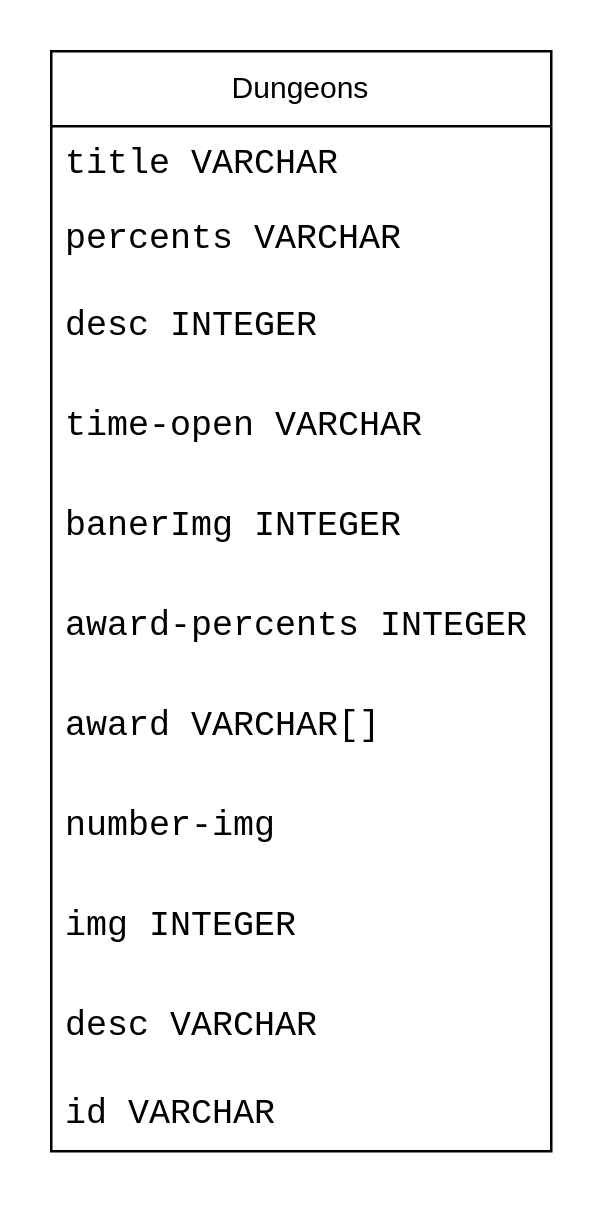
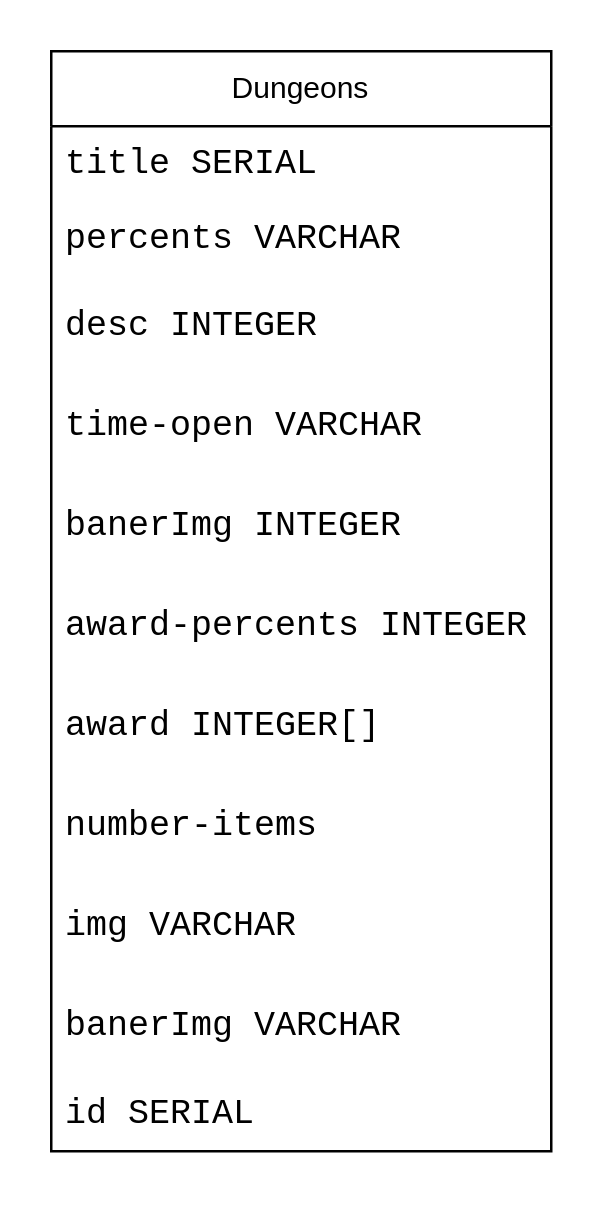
  <mxCell id="0" />
  <mxCell id="1" parent="0" />
  <mxCell id="2" value="Dungeons" style="swimlane;fontStyle=0;childLayout=stackLayout;horizontal=1;startSize=30;horizontalStack=0;resizeParent=1;resizeParentMax=0;resizeLast=0;collapsible=1;marginBottom=0;whiteSpace=wrap;html=1;" vertex="1" parent="1"><mxGeometry x="20" y="20" width="200" height="440" as="geometry" /></mxCell>
- <mxCell id="3" value="&lt;div style=&quot;font-family: &amp;quot;Fira Code&amp;quot;, Consolas, &amp;quot;Courier New&amp;quot;, monospace, Consolas, &amp;quot;Courier New&amp;quot;, monospace; font-size: 14px; line-height: 19px; white-space: pre;&quot;&gt;title VARCHAR&lt;/div&gt;" style="text;strokeColor=none;fillColor=none;align=left;verticalAlign=middle;spacingLeft=4;spacingRight=4;overflow=hidden;points=[[0,0.5],[1,0.5]];portConstraint=eastwest;rotatable=0;whiteSpace=wrap;html=1;glass=0;fontColor=default;labelBackgroundColor=none;labelBorderColor=none;textShadow=0;" vertex="1" parent="2"><mxGeometry y="30" width="200" height="30" as="geometry" /></mxCell>
+ <mxCell id="3" value="&lt;div style=&quot;font-family: &amp;quot;Fira Code&amp;quot;, Consolas, &amp;quot;Courier New&amp;quot;, monospace, Consolas, &amp;quot;Courier New&amp;quot;, monospace; font-size: 14px; line-height: 19px; white-space: pre;&quot;&gt;title SERIAL&lt;/div&gt;" style="text;strokeColor=none;fillColor=none;align=left;verticalAlign=middle;spacingLeft=4;spacingRight=4;overflow=hidden;points=[[0,0.5],[1,0.5]];portConstraint=eastwest;rotatable=0;whiteSpace=wrap;html=1;glass=0;fontColor=default;labelBackgroundColor=none;labelBorderColor=none;textShadow=0;" vertex="1" parent="2"><mxGeometry y="30" width="200" height="30" as="geometry" /></mxCell>
  <mxCell id="4" value="&lt;div style=&quot;font-family: &amp;quot;Fira Code&amp;quot;, Consolas, &amp;quot;Courier New&amp;quot;, monospace, Consolas, &amp;quot;Courier New&amp;quot;, monospace; font-size: 14px; line-height: 19px; white-space: pre;&quot;&gt;&lt;span style=&quot;&quot;&gt;percents VARCHAR&lt;/span&gt;&lt;/div&gt;" style="text;strokeColor=none;fillColor=none;align=left;verticalAlign=middle;spacingLeft=4;spacingRight=4;overflow=hidden;points=[[0,0.5],[1,0.5]];portConstraint=eastwest;rotatable=0;whiteSpace=wrap;html=1;glass=0;fontColor=default;labelBackgroundColor=none;labelBorderColor=none;textShadow=0;" vertex="1" parent="2"><mxGeometry y="60" width="200" height="30" as="geometry" /></mxCell>
  <mxCell id="5" value="&lt;div style=&quot;font-family: &amp;quot;Fira Code&amp;quot;, Consolas, &amp;quot;Courier New&amp;quot;, monospace, Consolas, &amp;quot;Courier New&amp;quot;, monospace; font-size: 14px; line-height: 19px; white-space: pre;&quot;&gt;&lt;span style=&quot;&quot;&gt;desc INTEGER&lt;/span&gt;&lt;/div&gt;" style="text;strokeColor=none;fillColor=none;align=left;verticalAlign=middle;spacingLeft=4;spacingRight=4;overflow=hidden;points=[[0,0.5],[1,0.5]];portConstraint=eastwest;rotatable=0;whiteSpace=wrap;html=1;labelBorderColor=none;textShadow=0;labelBackgroundColor=none;fontColor=default;" vertex="1" parent="2"><mxGeometry y="90" width="200" height="40" as="geometry" /></mxCell>
  <mxCell id="6" value="&lt;div style=&quot;font-family: &amp;quot;Fira Code&amp;quot;, Consolas, &amp;quot;Courier New&amp;quot;, monospace, Consolas, &amp;quot;Courier New&amp;quot;, monospace; font-size: 14px; line-height: 19px; white-space: pre;&quot;&gt;&lt;div style=&quot;line-height: 19px;&quot;&gt;&lt;span style=&quot;&quot;&gt;time-open VARCHAR&lt;/span&gt;&lt;/div&gt;&lt;/div&gt;" style="text;strokeColor=none;fillColor=none;align=left;verticalAlign=middle;spacingLeft=4;spacingRight=4;overflow=hidden;points=[[0,0.5],[1,0.5]];portConstraint=eastwest;rotatable=0;whiteSpace=wrap;html=1;labelBorderColor=none;textShadow=0;labelBackgroundColor=none;fontColor=default;" vertex="1" parent="2"><mxGeometry y="130" width="200" height="40" as="geometry" /></mxCell>
  <mxCell id="7" value="&lt;div style=&quot;font-family: &amp;quot;Fira Code&amp;quot;, Consolas, &amp;quot;Courier New&amp;quot;, monospace, Consolas, &amp;quot;Courier New&amp;quot;, monospace; font-size: 14px; line-height: 19px; white-space: pre;&quot;&gt;&lt;div style=&quot;line-height: 19px;&quot;&gt;banerImg INTEGER&lt;/div&gt;&lt;/div&gt;" style="text;strokeColor=none;fillColor=none;align=left;verticalAlign=middle;spacingLeft=4;spacingRight=4;overflow=hidden;points=[[0,0.5],[1,0.5]];portConstraint=eastwest;rotatable=0;whiteSpace=wrap;html=1;labelBorderColor=none;textShadow=0;labelBackgroundColor=none;fontColor=default;" vertex="1" parent="2"><mxGeometry y="170" width="200" height="40" as="geometry" /></mxCell>
  <mxCell id="8" value="&lt;div style=&quot;font-family: &amp;quot;Fira Code&amp;quot;, Consolas, &amp;quot;Courier New&amp;quot;, monospace, Consolas, &amp;quot;Courier New&amp;quot;, monospace; font-size: 14px; line-height: 19px; white-space: pre;&quot;&gt;&lt;div style=&quot;line-height: 19px;&quot;&gt;award&lt;span style=&quot;&quot;&gt;-&lt;/span&gt;percents INTEGER&lt;/div&gt;&lt;/div&gt;" style="text;strokeColor=none;fillColor=none;align=left;verticalAlign=middle;spacingLeft=4;spacingRight=4;overflow=hidden;points=[[0,0.5],[1,0.5]];portConstraint=eastwest;rotatable=0;whiteSpace=wrap;html=1;labelBorderColor=none;textShadow=0;labelBackgroundColor=none;fontColor=default;" vertex="1" parent="2"><mxGeometry y="210" width="200" height="40" as="geometry" /></mxCell>
- <mxCell id="9" value="&lt;div style=&quot;font-family: &amp;quot;Fira Code&amp;quot;, Consolas, &amp;quot;Courier New&amp;quot;, monospace, Consolas, &amp;quot;Courier New&amp;quot;, monospace; font-size: 14px; line-height: 19px; white-space: pre;&quot;&gt;&lt;div style=&quot;line-height: 19px;&quot;&gt;award VARCHAR[]&lt;/div&gt;&lt;/div&gt;" style="text;strokeColor=none;fillColor=none;align=left;verticalAlign=middle;spacingLeft=4;spacingRight=4;overflow=hidden;points=[[0,0.5],[1,0.5]];portConstraint=eastwest;rotatable=0;whiteSpace=wrap;html=1;labelBorderColor=none;textShadow=0;labelBackgroundColor=none;fontColor=default;" vertex="1" parent="2"><mxGeometry y="250" width="200" height="40" as="geometry" /></mxCell>
- <mxCell id="10" value="&lt;div style=&quot;font-family: &amp;quot;Fira Code&amp;quot;, Consolas, &amp;quot;Courier New&amp;quot;, monospace, Consolas, &amp;quot;Courier New&amp;quot;, monospace; font-size: 14px; line-height: 19px; white-space: pre;&quot;&gt;&lt;div style=&quot;line-height: 19px;&quot;&gt;&lt;div style=&quot;line-height: 19px;&quot;&gt;&lt;span style=&quot;&quot;&gt;number-&lt;/span&gt;img&lt;/div&gt;&lt;/div&gt;&lt;/div&gt;" style="text;strokeColor=none;fillColor=none;align=left;verticalAlign=middle;spacingLeft=4;spacingRight=4;overflow=hidden;points=[[0,0.5],[1,0.5]];portConstraint=eastwest;rotatable=0;whiteSpace=wrap;html=1;labelBorderColor=none;textShadow=0;labelBackgroundColor=none;fontColor=default;" vertex="1" parent="2"><mxGeometry y="290" width="200" height="40" as="geometry" /></mxCell>
- <mxCell id="11" value="&lt;div style=&quot;font-family: &amp;quot;Fira Code&amp;quot;, Consolas, &amp;quot;Courier New&amp;quot;, monospace, Consolas, &amp;quot;Courier New&amp;quot;, monospace; font-size: 14px; line-height: 19px; white-space: pre;&quot;&gt;&lt;div style=&quot;line-height: 19px;&quot;&gt;&lt;div style=&quot;line-height: 19px;&quot;&gt;img INTEGER&lt;/div&gt;&lt;/div&gt;&lt;/div&gt;" style="text;strokeColor=none;fillColor=none;align=left;verticalAlign=middle;spacingLeft=4;spacingRight=4;overflow=hidden;points=[[0,0.5],[1,0.5]];portConstraint=eastwest;rotatable=0;whiteSpace=wrap;html=1;labelBorderColor=none;textShadow=0;labelBackgroundColor=none;fontColor=default;" vertex="1" parent="2"><mxGeometry y="330" width="200" height="40" as="geometry" /></mxCell>
- <mxCell id="12" value="&lt;div style=&quot;font-family: &amp;quot;Fira Code&amp;quot;, Consolas, &amp;quot;Courier New&amp;quot;, monospace, Consolas, &amp;quot;Courier New&amp;quot;, monospace; font-size: 14px; line-height: 19px; white-space: pre;&quot;&gt;&lt;div style=&quot;line-height: 19px;&quot;&gt;&lt;div style=&quot;line-height: 19px;&quot;&gt;desc VARCHAR&lt;/div&gt;&lt;/div&gt;&lt;/div&gt;" style="text;strokeColor=none;fillColor=none;align=left;verticalAlign=middle;spacingLeft=4;spacingRight=4;overflow=hidden;points=[[0,0.5],[1,0.5]];portConstraint=eastwest;rotatable=0;whiteSpace=wrap;html=1;labelBorderColor=none;textShadow=0;labelBackgroundColor=none;fontColor=default;" vertex="1" parent="2"><mxGeometry y="370" width="200" height="40" as="geometry" /></mxCell>
- <mxCell id="13" value="&lt;div style=&quot;font-family: &amp;quot;Fira Code&amp;quot;, Consolas, &amp;quot;Courier New&amp;quot;, monospace, Consolas, &amp;quot;Courier New&amp;quot;, monospace; font-size: 14px; line-height: 19px; white-space: pre;&quot;&gt;id VARCHAR&lt;/div&gt;" style="text;strokeColor=none;fillColor=none;align=left;verticalAlign=middle;spacingLeft=4;spacingRight=4;overflow=hidden;points=[[0,0.5],[1,0.5]];portConstraint=eastwest;rotatable=0;whiteSpace=wrap;html=1;labelBorderColor=none;textShadow=0;labelBackgroundColor=none;fontColor=default;" vertex="1" parent="2"><mxGeometry y="410" width="200" height="30" as="geometry" /></mxCell>
+ <mxCell id="9" value="&lt;div style=&quot;font-family: &amp;quot;Fira Code&amp;quot;, Consolas, &amp;quot;Courier New&amp;quot;, monospace, Consolas, &amp;quot;Courier New&amp;quot;, monospace; font-size: 14px; line-height: 19px; white-space: pre;&quot;&gt;&lt;div style=&quot;line-height: 19px;&quot;&gt;award INTEGER[]&lt;/div&gt;&lt;/div&gt;" style="text;strokeColor=none;fillColor=none;align=left;verticalAlign=middle;spacingLeft=4;spacingRight=4;overflow=hidden;points=[[0,0.5],[1,0.5]];portConstraint=eastwest;rotatable=0;whiteSpace=wrap;html=1;labelBorderColor=none;textShadow=0;labelBackgroundColor=none;fontColor=default;" vertex="1" parent="2"><mxGeometry y="250" width="200" height="40" as="geometry" /></mxCell>
+ <mxCell id="10" value="&lt;div style=&quot;font-family: &amp;quot;Fira Code&amp;quot;, Consolas, &amp;quot;Courier New&amp;quot;, monospace, Consolas, &amp;quot;Courier New&amp;quot;, monospace; font-size: 14px; line-height: 19px; white-space: pre;&quot;&gt;&lt;div style=&quot;line-height: 19px;&quot;&gt;&lt;div style=&quot;line-height: 19px;&quot;&gt;&lt;span style=&quot;&quot;&gt;number-&lt;/span&gt;items&lt;/div&gt;&lt;/div&gt;&lt;/div&gt;" style="text;strokeColor=none;fillColor=none;align=left;verticalAlign=middle;spacingLeft=4;spacingRight=4;overflow=hidden;points=[[0,0.5],[1,0.5]];portConstraint=eastwest;rotatable=0;whiteSpace=wrap;html=1;labelBorderColor=none;textShadow=0;labelBackgroundColor=none;fontColor=default;" vertex="1" parent="2"><mxGeometry y="290" width="200" height="40" as="geometry" /></mxCell>
+ <mxCell id="11" value="&lt;div style=&quot;font-family: &amp;quot;Fira Code&amp;quot;, Consolas, &amp;quot;Courier New&amp;quot;, monospace, Consolas, &amp;quot;Courier New&amp;quot;, monospace; font-size: 14px; line-height: 19px; white-space: pre;&quot;&gt;&lt;div style=&quot;line-height: 19px;&quot;&gt;&lt;div style=&quot;line-height: 19px;&quot;&gt;img VARCHAR&lt;/div&gt;&lt;/div&gt;&lt;/div&gt;" style="text;strokeColor=none;fillColor=none;align=left;verticalAlign=middle;spacingLeft=4;spacingRight=4;overflow=hidden;points=[[0,0.5],[1,0.5]];portConstraint=eastwest;rotatable=0;whiteSpace=wrap;html=1;labelBorderColor=none;textShadow=0;labelBackgroundColor=none;fontColor=default;" vertex="1" parent="2"><mxGeometry y="330" width="200" height="40" as="geometry" /></mxCell>
+ <mxCell id="12" value="&lt;div style=&quot;font-family: &amp;quot;Fira Code&amp;quot;, Consolas, &amp;quot;Courier New&amp;quot;, monospace, Consolas, &amp;quot;Courier New&amp;quot;, monospace; font-size: 14px; line-height: 19px; white-space: pre;&quot;&gt;&lt;div style=&quot;line-height: 19px;&quot;&gt;&lt;div style=&quot;line-height: 19px;&quot;&gt;banerImg VARCHAR&lt;/div&gt;&lt;/div&gt;&lt;/div&gt;" style="text;strokeColor=none;fillColor=none;align=left;verticalAlign=middle;spacingLeft=4;spacingRight=4;overflow=hidden;points=[[0,0.5],[1,0.5]];portConstraint=eastwest;rotatable=0;whiteSpace=wrap;html=1;labelBorderColor=none;textShadow=0;labelBackgroundColor=none;fontColor=default;" vertex="1" parent="2"><mxGeometry y="370" width="200" height="40" as="geometry" /></mxCell>
+ <mxCell id="13" value="&lt;div style=&quot;font-family: &amp;quot;Fira Code&amp;quot;, Consolas, &amp;quot;Courier New&amp;quot;, monospace, Consolas, &amp;quot;Courier New&amp;quot;, monospace; font-size: 14px; line-height: 19px; white-space: pre;&quot;&gt;id SERIAL&lt;/div&gt;" style="text;strokeColor=none;fillColor=none;align=left;verticalAlign=middle;spacingLeft=4;spacingRight=4;overflow=hidden;points=[[0,0.5],[1,0.5]];portConstraint=eastwest;rotatable=0;whiteSpace=wrap;html=1;labelBorderColor=none;textShadow=0;labelBackgroundColor=none;fontColor=default;" vertex="1" parent="2"><mxGeometry y="410" width="200" height="30" as="geometry" /></mxCell>
